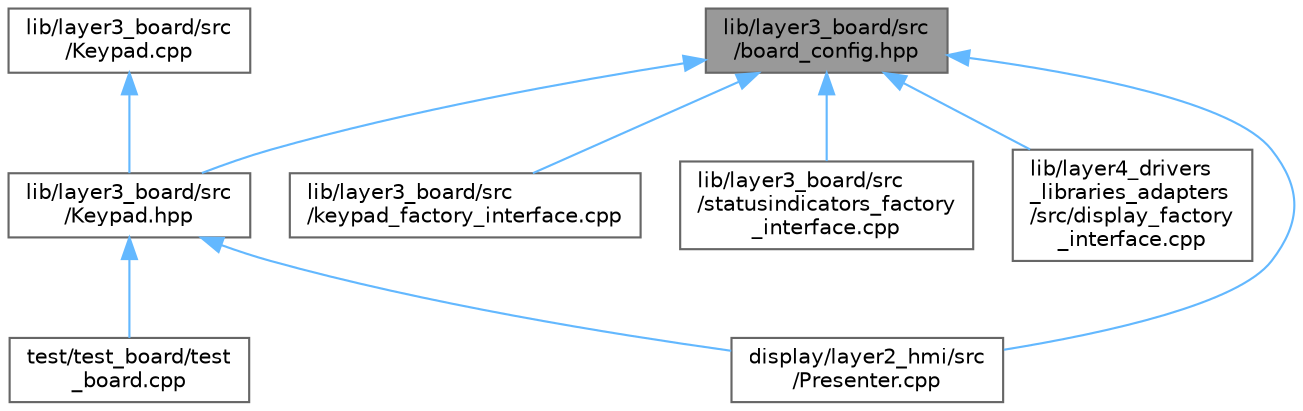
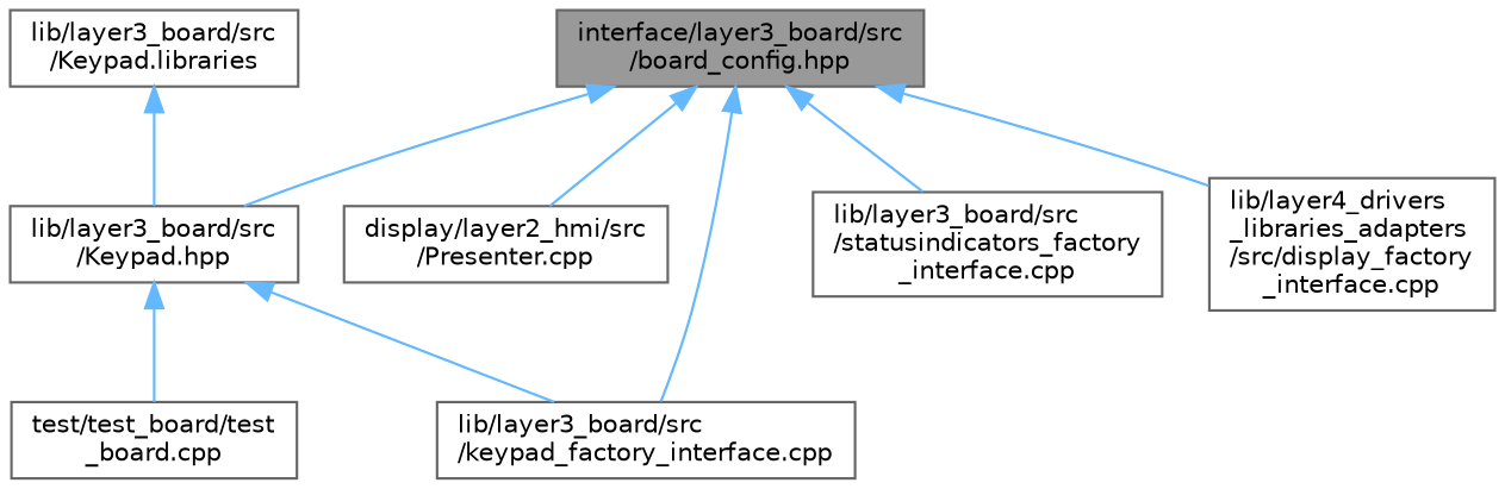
  digraph {
    node [color=grey40 fillcolor=white fontname=Helvetica fontsize=10 shape=box style=filled]
    edge [color=steelblue1 dir=back fontname=Helvetica fontsize=10 labelfontname=Helvetica labelfontsize=10 style=solid]
-   n1 [color=gray40 fillcolor=grey60 fontcolor=black height=0.2 label="lib/layer3_board/src\l/board_config.hpp" width=0.4]
+   n1 [color=gray40 fillcolor=grey60 fontcolor=black height=0.2 label="interface/layer3_board/src\l/board_config.hpp" width=0.4]
    n2 [height=0.2 label="display/layer2_hmi/src\l/Presenter.cpp" width=0.4]
    n3 [height=0.2 label="lib/layer3_board/src\l/Keypad.hpp" width=0.4]
    n4 [height=0.2 label="lib/layer3_board/src\l/keypad_factory_interface.cpp" width=0.4]
    n5 [height=0.2 label="lib/layer3_board/src\l/statusindicators_factory\l_interface.cpp" width=0.4]
    n6 [height=0.2 label="lib/layer4_drivers\l_libraries_adapters\l/src/display_factory\l_interface.cpp" width=0.4]
    n7 [height=0.2 label="test/test_board/test\l_board.cpp" width=0.4]
-   n8 [height=0.2 label="lib/layer3_board/src\l/Keypad.cpp" width=0.4]
+   n8 [height=0.2 label="lib/layer3_board/src\l/Keypad.libraries" width=0.4]
    n1 -> n2
    n1 -> n3
    n1 -> n4
    n1 -> n5
    n1 -> n6
-   n3 -> n2
+   n3 -> n4
    n3 -> n7
    n8 -> n3
  }
